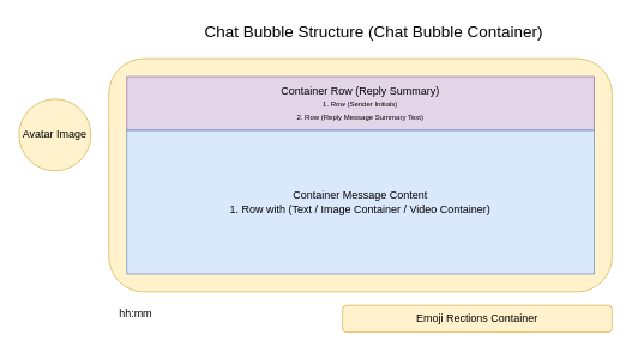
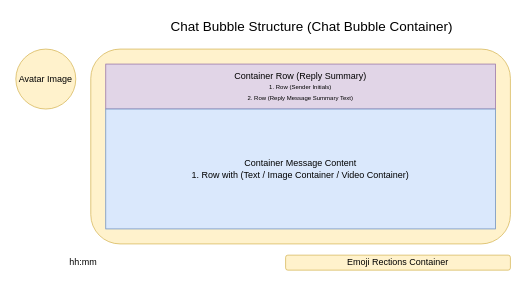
  <mxCell id="0" />
  <mxCell id="1" parent="0" />
  <mxCell id="2" value="" style="rounded=1;whiteSpace=wrap;html=1;fillColor=#fff2cc;strokeColor=#d6b656;" vertex="1" parent="1"><mxGeometry x="120" y="65" width="560" height="260" as="geometry" /></mxCell>
  <mxCell id="3" value="Container Row (Reply Summary)&lt;br&gt;&lt;font style=&quot;font-size: 8px;&quot;&gt;1. Row (Sender Initials)&lt;br&gt;2. Row (Reply Message Summary Text)&lt;/font&gt;" style="rounded=0;whiteSpace=wrap;html=1;fillColor=#e1d5e7;strokeColor=#9673a6;" vertex="1" parent="1"><mxGeometry x="140" y="85" width="520" height="60" as="geometry" /></mxCell>
  <mxCell id="4" value="Container Message Content&lt;br&gt;1. Row with (Text / Image Container / Video Container)" style="rounded=0;whiteSpace=wrap;html=1;fillColor=#dae8fc;strokeColor=#6c8ebf;" vertex="1" parent="1"><mxGeometry x="140" y="145" width="520" height="160" as="geometry" /></mxCell>
  <mxCell id="5" value="&lt;font style=&quot;font-size: 18px;&quot;&gt;Chat Bubble Structure (Chat Bubble Container)&lt;/font&gt;" style="text;html=1;align=center;verticalAlign=middle;whiteSpace=wrap;rounded=0;" vertex="1" parent="1"><mxGeometry x="215" y="20" width="400" height="30" as="geometry" /></mxCell>
- <mxCell id="6" value="Avatar Image" style="ellipse;whiteSpace=wrap;html=1;aspect=fixed;fillColor=#fff2cc;strokeColor=#d6b656;" vertex="1" parent="1"><mxGeometry x="20" y="110" width="80" height="80" as="geometry" /></mxCell>
- <mxCell id="7" value="hh:mm" style="text;html=1;align=center;verticalAlign=middle;whiteSpace=wrap;rounded=0;" vertex="1" parent="1"><mxGeometry x="120" y="335" width="60" height="30" as="geometry" /></mxCell>
- <mxCell id="8" value="Emoji Rections Container" style="rounded=1;whiteSpace=wrap;html=1;fillColor=#fff2cc;strokeColor=#d6b656;" vertex="1" parent="1"><mxGeometry x="380" y="340" width="300" height="30" as="geometry" /></mxCell>
+ <mxCell id="6" value="Avatar Image" style="ellipse;whiteSpace=wrap;html=1;aspect=fixed;fillColor=#fff2cc;strokeColor=#d6b656;" vertex="1" parent="1"><mxGeometry x="20" y="65" width="80" height="80" as="geometry" /></mxCell>
+ <mxCell id="7" value="hh:mm" style="text;html=1;align=center;verticalAlign=middle;whiteSpace=wrap;rounded=0;" vertex="1" parent="1"><mxGeometry x="80" y="335" width="60" height="30" as="geometry" /></mxCell>
+ <mxCell id="8" value="Emoji Rections Container" style="rounded=1;whiteSpace=wrap;html=1;fillColor=#fff2cc;strokeColor=#d6b656;" vertex="1" parent="1"><mxGeometry x="380" y="340" width="300" height="20" as="geometry" /></mxCell>
